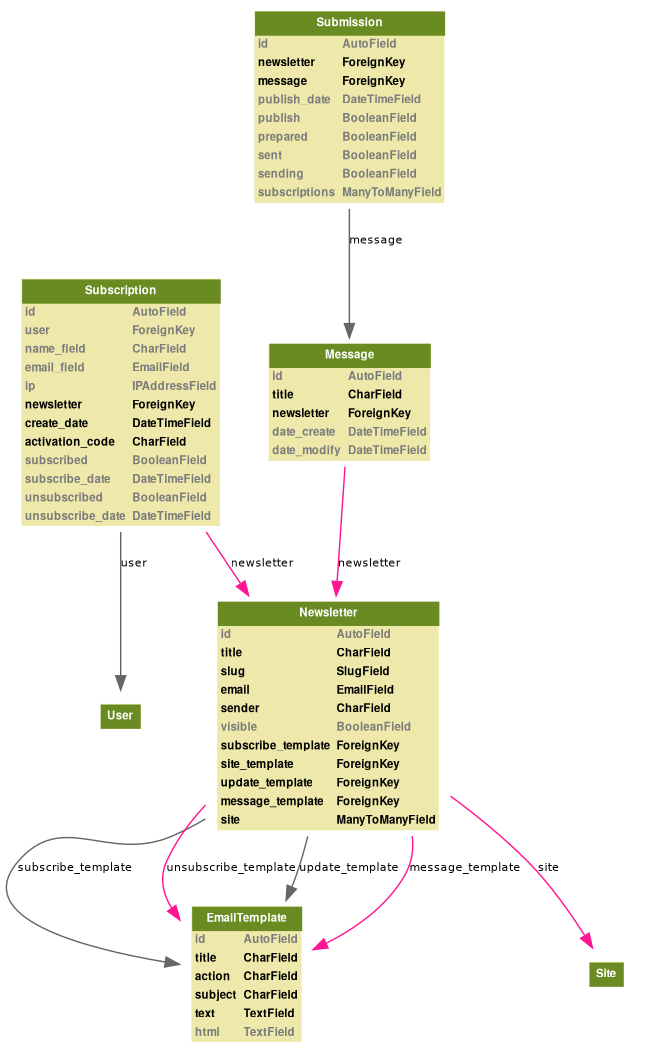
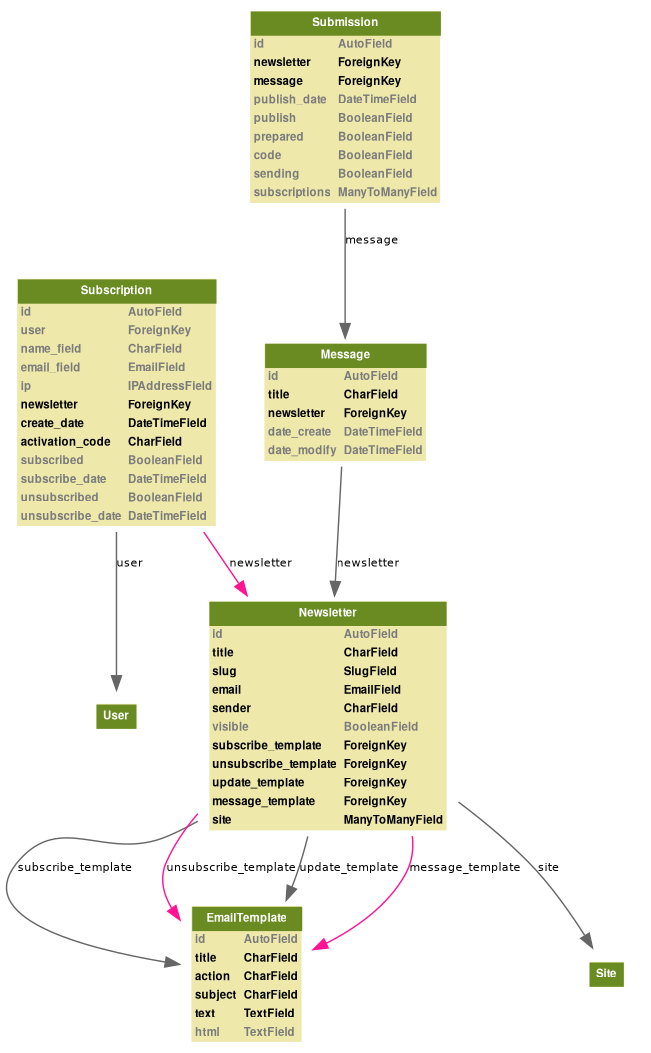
  digraph {
    fontname=Helvetica
    fontsize=8
    node [fontname=Helvetica fontsize=8 shape=plaintext]
    edge [color=deeppink fontname=Helvetica fontsize=8]
    n1 [label=<     <TABLE BGCOLOR="palegoldenrod" BORDER="0" CELLBORDER="0" CELLSPACING="0">      <TR><TD COLSPAN="2" CELLPADDING="4" ALIGN="CENTER" BGCOLOR="olivedrab4"      ><FONT FACE="Helvetica Bold" COLOR="white"      >EmailTemplate</FONT></TD></TR>                        <TR><TD ALIGN="LEFT" BORDER="0"         ><FONT COLOR="#7B7B7B" FACE="Helvetica Bold">id</FONT         ></TD>         <TD ALIGN="LEFT"         ><FONT COLOR="#7B7B7B" FACE="Helvetica Bold">AutoField</FONT         ></TD></TR>                  <TR><TD ALIGN="LEFT" BORDER="0"         ><FONT FACE="Helvetica Bold">title</FONT         ></TD>         <TD ALIGN="LEFT"         ><FONT FACE="Helvetica Bold">CharField</FONT         ></TD></TR>                  <TR><TD ALIGN="LEFT" BORDER="0"         ><FONT FACE="Helvetica Bold">action</FONT         ></TD>         <TD ALIGN="LEFT"         ><FONT FACE="Helvetica Bold">CharField</FONT         ></TD></TR>                  <TR><TD ALIGN="LEFT" BORDER="0"         ><FONT FACE="Helvetica Bold">subject</FONT         ></TD>         <TD ALIGN="LEFT"         ><FONT FACE="Helvetica Bold">CharField</FONT         ></TD></TR>                  <TR><TD ALIGN="LEFT" BORDER="0"         ><FONT FACE="Helvetica Bold">text</FONT         ></TD>         <TD ALIGN="LEFT"         ><FONT FACE="Helvetica Bold">TextField</FONT         ></TD></TR>                  <TR><TD ALIGN="LEFT" BORDER="0"         ><FONT COLOR="#7B7B7B" FACE="Helvetica Bold">html</FONT         ></TD>         <TD ALIGN="LEFT"         ><FONT COLOR="#7B7B7B" FACE="Helvetica Bold">TextField</FONT         ></TD></TR>                   </TABLE>     >]
-   n2 [label=<     <TABLE BGCOLOR="palegoldenrod" BORDER="0" CELLBORDER="0" CELLSPACING="0">      <TR><TD COLSPAN="2" CELLPADDING="4" ALIGN="CENTER" BGCOLOR="olivedrab4"      ><FONT FACE="Helvetica Bold" COLOR="white"      >Newsletter</FONT></TD></TR>                        <TR><TD ALIGN="LEFT" BORDER="0"         ><FONT COLOR="#7B7B7B" FACE="Helvetica Bold">id</FONT         ></TD>         <TD ALIGN="LEFT"         ><FONT COLOR="#7B7B7B" FACE="Helvetica Bold">AutoField</FONT         ></TD></TR>                  <TR><TD ALIGN="LEFT" BORDER="0"         ><FONT FACE="Helvetica Bold">title</FONT         ></TD>         <TD ALIGN="LEFT"         ><FONT FACE="Helvetica Bold">CharField</FONT         ></TD></TR>                  <TR><TD ALIGN="LEFT" BORDER="0"         ><FONT FACE="Helvetica Bold">slug</FONT         ></TD>         <TD ALIGN="LEFT"         ><FONT FACE="Helvetica Bold">SlugField</FONT         ></TD></TR>                  <TR><TD ALIGN="LEFT" BORDER="0"         ><FONT FACE="Helvetica Bold">email</FONT         ></TD>         <TD ALIGN="LEFT"         ><FONT FACE="Helvetica Bold">EmailField</FONT         ></TD></TR>                  <TR><TD ALIGN="LEFT" BORDER="0"         ><FONT FACE="Helvetica Bold">sender</FONT         ></TD>         <TD ALIGN="LEFT"         ><FONT FACE="Helvetica Bold">CharField</FONT         ></TD></TR>                  <TR><TD ALIGN="LEFT" BORDER="0"         ><FONT COLOR="#7B7B7B" FACE="Helvetica Bold">visible</FONT         ></TD>         <TD ALIGN="LEFT"         ><FONT COLOR="#7B7B7B" FACE="Helvetica Bold">BooleanField</FONT         ></TD></TR>                  <TR><TD ALIGN="LEFT" BORDER="0"         ><FONT FACE="Helvetica Bold">subscribe_template</FONT         ></TD>         <TD ALIGN="LEFT"         ><FONT FACE="Helvetica Bold">ForeignKey</FONT         ></TD></TR>                  <TR><TD ALIGN="LEFT" BORDER="0"         ><FONT FACE="Helvetica Bold">site_template</FONT         ></TD>         <TD ALIGN="LEFT"         ><FONT FACE="Helvetica Bold">ForeignKey</FONT         ></TD></TR>                  <TR><TD ALIGN="LEFT" BORDER="0"         ><FONT FACE="Helvetica Bold">update_template</FONT         ></TD>         <TD ALIGN="LEFT"         ><FONT FACE="Helvetica Bold">ForeignKey</FONT         ></TD></TR>                  <TR><TD ALIGN="LEFT" BORDER="0"         ><FONT FACE="Helvetica Bold">message_template</FONT         ></TD>         <TD ALIGN="LEFT"         ><FONT FACE="Helvetica Bold">ForeignKey</FONT         ></TD></TR>                  <TR><TD ALIGN="LEFT" BORDER="0"         ><FONT FACE="Helvetica Bold">site</FONT         ></TD>         <TD ALIGN="LEFT"         ><FONT FACE="Helvetica Bold">ManyToManyField</FONT         ></TD></TR>                   </TABLE>     >]
+   n2 [label=<     <TABLE BGCOLOR="palegoldenrod" BORDER="0" CELLBORDER="0" CELLSPACING="0">      <TR><TD COLSPAN="2" CELLPADDING="4" ALIGN="CENTER" BGCOLOR="olivedrab4"      ><FONT FACE="Helvetica Bold" COLOR="white"      >Newsletter</FONT></TD></TR>                        <TR><TD ALIGN="LEFT" BORDER="0"         ><FONT COLOR="#7B7B7B" FACE="Helvetica Bold">id</FONT         ></TD>         <TD ALIGN="LEFT"         ><FONT COLOR="#7B7B7B" FACE="Helvetica Bold">AutoField</FONT         ></TD></TR>                  <TR><TD ALIGN="LEFT" BORDER="0"         ><FONT FACE="Helvetica Bold">title</FONT         ></TD>         <TD ALIGN="LEFT"         ><FONT FACE="Helvetica Bold">CharField</FONT         ></TD></TR>                  <TR><TD ALIGN="LEFT" BORDER="0"         ><FONT FACE="Helvetica Bold">slug</FONT         ></TD>         <TD ALIGN="LEFT"         ><FONT FACE="Helvetica Bold">SlugField</FONT         ></TD></TR>                  <TR><TD ALIGN="LEFT" BORDER="0"         ><FONT FACE="Helvetica Bold">email</FONT         ></TD>         <TD ALIGN="LEFT"         ><FONT FACE="Helvetica Bold">EmailField</FONT         ></TD></TR>                  <TR><TD ALIGN="LEFT" BORDER="0"         ><FONT FACE="Helvetica Bold">sender</FONT         ></TD>         <TD ALIGN="LEFT"         ><FONT FACE="Helvetica Bold">CharField</FONT         ></TD></TR>                  <TR><TD ALIGN="LEFT" BORDER="0"         ><FONT COLOR="#7B7B7B" FACE="Helvetica Bold">visible</FONT         ></TD>         <TD ALIGN="LEFT"         ><FONT COLOR="#7B7B7B" FACE="Helvetica Bold">BooleanField</FONT         ></TD></TR>                  <TR><TD ALIGN="LEFT" BORDER="0"         ><FONT FACE="Helvetica Bold">subscribe_template</FONT         ></TD>         <TD ALIGN="LEFT"         ><FONT FACE="Helvetica Bold">ForeignKey</FONT         ></TD></TR>                  <TR><TD ALIGN="LEFT" BORDER="0"         ><FONT FACE="Helvetica Bold">unsubscribe_template</FONT         ></TD>         <TD ALIGN="LEFT"         ><FONT FACE="Helvetica Bold">ForeignKey</FONT         ></TD></TR>                  <TR><TD ALIGN="LEFT" BORDER="0"         ><FONT FACE="Helvetica Bold">update_template</FONT         ></TD>         <TD ALIGN="LEFT"         ><FONT FACE="Helvetica Bold">ForeignKey</FONT         ></TD></TR>                  <TR><TD ALIGN="LEFT" BORDER="0"         ><FONT FACE="Helvetica Bold">message_template</FONT         ></TD>         <TD ALIGN="LEFT"         ><FONT FACE="Helvetica Bold">ForeignKey</FONT         ></TD></TR>                  <TR><TD ALIGN="LEFT" BORDER="0"         ><FONT FACE="Helvetica Bold">site</FONT         ></TD>         <TD ALIGN="LEFT"         ><FONT FACE="Helvetica Bold">ManyToManyField</FONT         ></TD></TR>                   </TABLE>     >]
    n3 [label=<         <TABLE BGCOLOR="palegoldenrod" BORDER="0" CELLBORDER="0" CELLSPACING="0">         <TR><TD COLSPAN="2" CELLPADDING="4" ALIGN="CENTER" BGCOLOR="olivedrab4"         ><FONT FACE="Helvetica Bold" COLOR="white"         >Site</FONT></TD></TR>         </TABLE>         >]
    n4 [label=<     <TABLE BGCOLOR="palegoldenrod" BORDER="0" CELLBORDER="0" CELLSPACING="0">      <TR><TD COLSPAN="2" CELLPADDING="4" ALIGN="CENTER" BGCOLOR="olivedrab4"      ><FONT FACE="Helvetica Bold" COLOR="white"      >Subscription</FONT></TD></TR>                        <TR><TD ALIGN="LEFT" BORDER="0"         ><FONT COLOR="#7B7B7B" FACE="Helvetica Bold">id</FONT         ></TD>         <TD ALIGN="LEFT"         ><FONT COLOR="#7B7B7B" FACE="Helvetica Bold">AutoField</FONT         ></TD></TR>                  <TR><TD ALIGN="LEFT" BORDER="0"         ><FONT COLOR="#7B7B7B" FACE="Helvetica Bold">user</FONT         ></TD>         <TD ALIGN="LEFT"         ><FONT COLOR="#7B7B7B" FACE="Helvetica Bold">ForeignKey</FONT         ></TD></TR>                  <TR><TD ALIGN="LEFT" BORDER="0"         ><FONT COLOR="#7B7B7B" FACE="Helvetica Bold">name_field</FONT         ></TD>         <TD ALIGN="LEFT"         ><FONT COLOR="#7B7B7B" FACE="Helvetica Bold">CharField</FONT         ></TD></TR>                  <TR><TD ALIGN="LEFT" BORDER="0"         ><FONT COLOR="#7B7B7B" FACE="Helvetica Bold">email_field</FONT         ></TD>         <TD ALIGN="LEFT"         ><FONT COLOR="#7B7B7B" FACE="Helvetica Bold">EmailField</FONT         ></TD></TR>                  <TR><TD ALIGN="LEFT" BORDER="0"         ><FONT COLOR="#7B7B7B" FACE="Helvetica Bold">ip</FONT         ></TD>         <TD ALIGN="LEFT"         ><FONT COLOR="#7B7B7B" FACE="Helvetica Bold">IPAddressField</FONT         ></TD></TR>                  <TR><TD ALIGN="LEFT" BORDER="0"         ><FONT FACE="Helvetica Bold">newsletter</FONT         ></TD>         <TD ALIGN="LEFT"         ><FONT FACE="Helvetica Bold">ForeignKey</FONT         ></TD></TR>                  <TR><TD ALIGN="LEFT" BORDER="0"         ><FONT FACE="Helvetica Bold">create_date</FONT         ></TD>         <TD ALIGN="LEFT"         ><FONT FACE="Helvetica Bold">DateTimeField</FONT         ></TD></TR>                  <TR><TD ALIGN="LEFT" BORDER="0"         ><FONT FACE="Helvetica Bold">activation_code</FONT         ></TD>         <TD ALIGN="LEFT"         ><FONT FACE="Helvetica Bold">CharField</FONT         ></TD></TR>                  <TR><TD ALIGN="LEFT" BORDER="0"         ><FONT COLOR="#7B7B7B" FACE="Helvetica Bold">subscribed</FONT         ></TD>         <TD ALIGN="LEFT"         ><FONT COLOR="#7B7B7B" FACE="Helvetica Bold">BooleanField</FONT         ></TD></TR>                  <TR><TD ALIGN="LEFT" BORDER="0"         ><FONT COLOR="#7B7B7B" FACE="Helvetica Bold">subscribe_date</FONT         ></TD>         <TD ALIGN="LEFT"         ><FONT COLOR="#7B7B7B" FACE="Helvetica Bold">DateTimeField</FONT         ></TD></TR>                  <TR><TD ALIGN="LEFT" BORDER="0"         ><FONT COLOR="#7B7B7B" FACE="Helvetica Bold">unsubscribed</FONT         ></TD>         <TD ALIGN="LEFT"         ><FONT COLOR="#7B7B7B" FACE="Helvetica Bold">BooleanField</FONT         ></TD></TR>                  <TR><TD ALIGN="LEFT" BORDER="0"         ><FONT COLOR="#7B7B7B" FACE="Helvetica Bold">unsubscribe_date</FONT         ></TD>         <TD ALIGN="LEFT"         ><FONT COLOR="#7B7B7B" FACE="Helvetica Bold">DateTimeField</FONT         ></TD></TR>                   </TABLE>     >]
    n5 [label=<         <TABLE BGCOLOR="palegoldenrod" BORDER="0" CELLBORDER="0" CELLSPACING="0">         <TR><TD COLSPAN="2" CELLPADDING="4" ALIGN="CENTER" BGCOLOR="olivedrab4"         ><FONT FACE="Helvetica Bold" COLOR="white"         >User</FONT></TD></TR>         </TABLE>         >]
    n6 [label=<     <TABLE BGCOLOR="palegoldenrod" BORDER="0" CELLBORDER="0" CELLSPACING="0">      <TR><TD COLSPAN="2" CELLPADDING="4" ALIGN="CENTER" BGCOLOR="olivedrab4"      ><FONT FACE="Helvetica Bold" COLOR="white"      >Message</FONT></TD></TR>                        <TR><TD ALIGN="LEFT" BORDER="0"         ><FONT COLOR="#7B7B7B" FACE="Helvetica Bold">id</FONT         ></TD>         <TD ALIGN="LEFT"         ><FONT COLOR="#7B7B7B" FACE="Helvetica Bold">AutoField</FONT         ></TD></TR>                  <TR><TD ALIGN="LEFT" BORDER="0"         ><FONT FACE="Helvetica Bold">title</FONT         ></TD>         <TD ALIGN="LEFT"         ><FONT FACE="Helvetica Bold">CharField</FONT         ></TD></TR>                  <TR><TD ALIGN="LEFT" BORDER="0"         ><FONT FACE="Helvetica Bold">newsletter</FONT         ></TD>         <TD ALIGN="LEFT"         ><FONT FACE="Helvetica Bold">ForeignKey</FONT         ></TD></TR>                  <TR><TD ALIGN="LEFT" BORDER="0"         ><FONT COLOR="#7B7B7B" FACE="Helvetica Bold">date_create</FONT         ></TD>         <TD ALIGN="LEFT"         ><FONT COLOR="#7B7B7B" FACE="Helvetica Bold">DateTimeField</FONT         ></TD></TR>                  <TR><TD ALIGN="LEFT" BORDER="0"         ><FONT COLOR="#7B7B7B" FACE="Helvetica Bold">date_modify</FONT         ></TD>         <TD ALIGN="LEFT"         ><FONT COLOR="#7B7B7B" FACE="Helvetica Bold">DateTimeField</FONT         ></TD></TR>                   </TABLE>     >]
-   n7 [label=<     <TABLE BGCOLOR="palegoldenrod" BORDER="0" CELLBORDER="0" CELLSPACING="0">      <TR><TD COLSPAN="2" CELLPADDING="4" ALIGN="CENTER" BGCOLOR="olivedrab4"      ><FONT FACE="Helvetica Bold" COLOR="white"      >Submission</FONT></TD></TR>                        <TR><TD ALIGN="LEFT" BORDER="0"         ><FONT COLOR="#7B7B7B" FACE="Helvetica Bold">id</FONT         ></TD>         <TD ALIGN="LEFT"         ><FONT COLOR="#7B7B7B" FACE="Helvetica Bold">AutoField</FONT         ></TD></TR>                  <TR><TD ALIGN="LEFT" BORDER="0"         ><FONT FACE="Helvetica Bold">newsletter</FONT         ></TD>         <TD ALIGN="LEFT"         ><FONT FACE="Helvetica Bold">ForeignKey</FONT         ></TD></TR>                  <TR><TD ALIGN="LEFT" BORDER="0"         ><FONT FACE="Helvetica Bold">message</FONT         ></TD>         <TD ALIGN="LEFT"         ><FONT FACE="Helvetica Bold">ForeignKey</FONT         ></TD></TR>                  <TR><TD ALIGN="LEFT" BORDER="0"         ><FONT COLOR="#7B7B7B" FACE="Helvetica Bold">publish_date</FONT         ></TD>         <TD ALIGN="LEFT"         ><FONT COLOR="#7B7B7B" FACE="Helvetica Bold">DateTimeField</FONT         ></TD></TR>                  <TR><TD ALIGN="LEFT" BORDER="0"         ><FONT COLOR="#7B7B7B" FACE="Helvetica Bold">publish</FONT         ></TD>         <TD ALIGN="LEFT"         ><FONT COLOR="#7B7B7B" FACE="Helvetica Bold">BooleanField</FONT         ></TD></TR>                  <TR><TD ALIGN="LEFT" BORDER="0"         ><FONT COLOR="#7B7B7B" FACE="Helvetica Bold">prepared</FONT         ></TD>         <TD ALIGN="LEFT"         ><FONT COLOR="#7B7B7B" FACE="Helvetica Bold">BooleanField</FONT         ></TD></TR>                  <TR><TD ALIGN="LEFT" BORDER="0"         ><FONT COLOR="#7B7B7B" FACE="Helvetica Bold">sent</FONT         ></TD>         <TD ALIGN="LEFT"         ><FONT COLOR="#7B7B7B" FACE="Helvetica Bold">BooleanField</FONT         ></TD></TR>                  <TR><TD ALIGN="LEFT" BORDER="0"         ><FONT COLOR="#7B7B7B" FACE="Helvetica Bold">sending</FONT         ></TD>         <TD ALIGN="LEFT"         ><FONT COLOR="#7B7B7B" FACE="Helvetica Bold">BooleanField</FONT         ></TD></TR>                  <TR><TD ALIGN="LEFT" BORDER="0"         ><FONT COLOR="#7B7B7B" FACE="Helvetica Bold">subscriptions</FONT         ></TD>         <TD ALIGN="LEFT"         ><FONT COLOR="#7B7B7B" FACE="Helvetica Bold">ManyToManyField</FONT         ></TD></TR>                   </TABLE>     >]
+   n7 [label=<     <TABLE BGCOLOR="palegoldenrod" BORDER="0" CELLBORDER="0" CELLSPACING="0">      <TR><TD COLSPAN="2" CELLPADDING="4" ALIGN="CENTER" BGCOLOR="olivedrab4"      ><FONT FACE="Helvetica Bold" COLOR="white"      >Submission</FONT></TD></TR>                        <TR><TD ALIGN="LEFT" BORDER="0"         ><FONT COLOR="#7B7B7B" FACE="Helvetica Bold">id</FONT         ></TD>         <TD ALIGN="LEFT"         ><FONT COLOR="#7B7B7B" FACE="Helvetica Bold">AutoField</FONT         ></TD></TR>                  <TR><TD ALIGN="LEFT" BORDER="0"         ><FONT FACE="Helvetica Bold">newsletter</FONT         ></TD>         <TD ALIGN="LEFT"         ><FONT FACE="Helvetica Bold">ForeignKey</FONT         ></TD></TR>                  <TR><TD ALIGN="LEFT" BORDER="0"         ><FONT FACE="Helvetica Bold">message</FONT         ></TD>         <TD ALIGN="LEFT"         ><FONT FACE="Helvetica Bold">ForeignKey</FONT         ></TD></TR>                  <TR><TD ALIGN="LEFT" BORDER="0"         ><FONT COLOR="#7B7B7B" FACE="Helvetica Bold">publish_date</FONT         ></TD>         <TD ALIGN="LEFT"         ><FONT COLOR="#7B7B7B" FACE="Helvetica Bold">DateTimeField</FONT         ></TD></TR>                  <TR><TD ALIGN="LEFT" BORDER="0"         ><FONT COLOR="#7B7B7B" FACE="Helvetica Bold">publish</FONT         ></TD>         <TD ALIGN="LEFT"         ><FONT COLOR="#7B7B7B" FACE="Helvetica Bold">BooleanField</FONT         ></TD></TR>                  <TR><TD ALIGN="LEFT" BORDER="0"         ><FONT COLOR="#7B7B7B" FACE="Helvetica Bold">prepared</FONT         ></TD>         <TD ALIGN="LEFT"         ><FONT COLOR="#7B7B7B" FACE="Helvetica Bold">BooleanField</FONT         ></TD></TR>                  <TR><TD ALIGN="LEFT" BORDER="0"         ><FONT COLOR="#7B7B7B" FACE="Helvetica Bold">code</FONT         ></TD>         <TD ALIGN="LEFT"         ><FONT COLOR="#7B7B7B" FACE="Helvetica Bold">BooleanField</FONT         ></TD></TR>                  <TR><TD ALIGN="LEFT" BORDER="0"         ><FONT COLOR="#7B7B7B" FACE="Helvetica Bold">sending</FONT         ></TD>         <TD ALIGN="LEFT"         ><FONT COLOR="#7B7B7B" FACE="Helvetica Bold">BooleanField</FONT         ></TD></TR>                  <TR><TD ALIGN="LEFT" BORDER="0"         ><FONT COLOR="#7B7B7B" FACE="Helvetica Bold">subscriptions</FONT         ></TD>         <TD ALIGN="LEFT"         ><FONT COLOR="#7B7B7B" FACE="Helvetica Bold">ManyToManyField</FONT         ></TD></TR>                   </TABLE>     >]
    n2 -> n1 [color=gray40 label=subscribe_template]
    n2 -> n1 [label=unsubscribe_template]
    n2 -> n1 [color=gray40 label=update_template]
    n2 -> n1 [label=message_template]
-   n2 -> n3 [arrowhead=normal arrowtail=normal label=site]
+   n2 -> n3 [arrowhead=normal arrowtail=normal color=gray40 label=site]
    n4 -> n2 [label=newsletter]
    n4 -> n5 [color=gray40 label=user]
-   n6 -> n2 [label=newsletter]
+   n6 -> n2 [color=gray40 label=newsletter]
    n7 -> n6 [color=gray40 label=message]
  }
